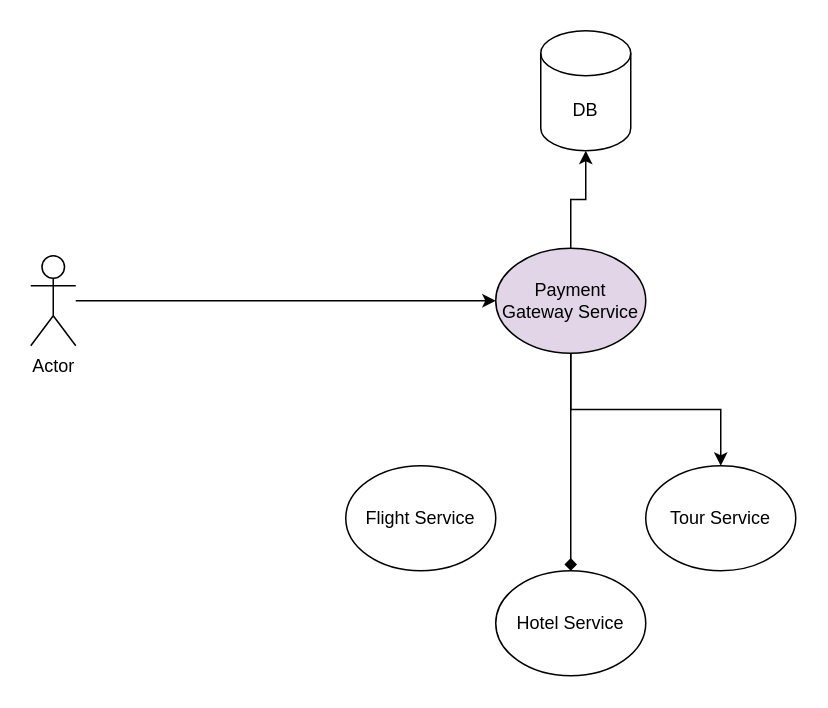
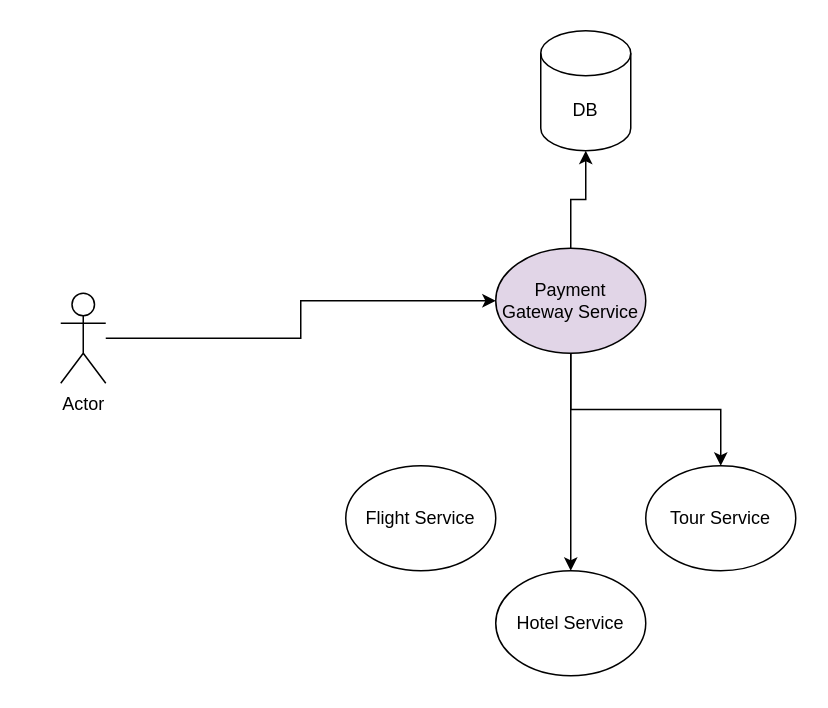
  <mxCell id="0" />
  <mxCell id="1" parent="0" />
  <mxCell id="2" style="edgeStyle=orthogonalEdgeStyle;rounded=0;orthogonalLoop=1;jettySize=auto;html=1;entryX=0;entryY=0.5;entryDx=0;entryDy=0;" edge="1" parent="1" source="3" target="7"><mxGeometry relative="1" as="geometry"><mxPoint x="80" y="200" as="targetPoint" /></mxGeometry></mxCell>
- <mxCell id="3" value="Actor" style="shape=umlActor;verticalLabelPosition=bottom;verticalAlign=top;html=1;outlineConnect=0;" vertex="1" parent="1"><mxGeometry x="20" y="170" width="30" height="60" as="geometry" /></mxCell>
+ <mxCell id="3" value="Actor" style="shape=umlActor;verticalLabelPosition=bottom;verticalAlign=top;html=1;outlineConnect=0;" vertex="1" parent="1"><mxGeometry x="40" y="195" width="30" height="60" as="geometry" /></mxCell>
  <mxCell id="4" style="edgeStyle=orthogonalEdgeStyle;rounded=0;orthogonalLoop=1;jettySize=auto;html=1;" edge="1" parent="1" source="7" target="11"><mxGeometry relative="1" as="geometry"><mxPoint x="310" y="300" as="targetPoint" /></mxGeometry></mxCell>
- <mxCell id="5" style="edgeStyle=orthogonalEdgeStyle;rounded=0;orthogonalLoop=1;jettySize=auto;html=1;endArrow=diamond;" edge="1" parent="1" source="7" target="10"><mxGeometry relative="1" as="geometry" /></mxCell>
+ <mxCell id="5" style="edgeStyle=orthogonalEdgeStyle;rounded=0;orthogonalLoop=1;jettySize=auto;html=1;" edge="1" parent="1" source="7" target="10"><mxGeometry relative="1" as="geometry" /></mxCell>
  <mxCell id="6" style="edgeStyle=orthogonalEdgeStyle;rounded=0;orthogonalLoop=1;jettySize=auto;html=1;" edge="1" parent="1" source="7" target="9"><mxGeometry relative="1" as="geometry" /></mxCell>
  <mxCell id="7" value="Payment Gateway Service" style="ellipse;whiteSpace=wrap;html=1;fillColor=#e1d5e7;" vertex="1" parent="1"><mxGeometry x="330" y="165" width="100" height="70" as="geometry" /></mxCell>
  <mxCell id="8" value="Flight Service" style="ellipse;whiteSpace=wrap;html=1;" vertex="1" parent="1"><mxGeometry x="230" y="310" width="100" height="70" as="geometry" /></mxCell>
  <mxCell id="9" value="Tour Service" style="ellipse;whiteSpace=wrap;html=1;" vertex="1" parent="1"><mxGeometry x="430" y="310" width="100" height="70" as="geometry" /></mxCell>
  <mxCell id="10" value="Hotel Service" style="ellipse;whiteSpace=wrap;html=1;" vertex="1" parent="1"><mxGeometry x="330" y="380" width="100" height="70" as="geometry" /></mxCell>
  <mxCell id="11" value="DB" style="shape=cylinder3;whiteSpace=wrap;html=1;boundedLbl=1;backgroundOutline=1;size=15;" vertex="1" parent="1"><mxGeometry x="360" y="20" width="60" height="80" as="geometry" /></mxCell>
